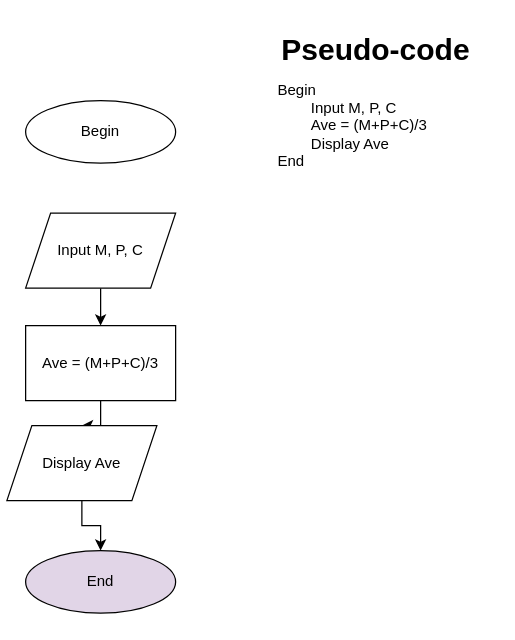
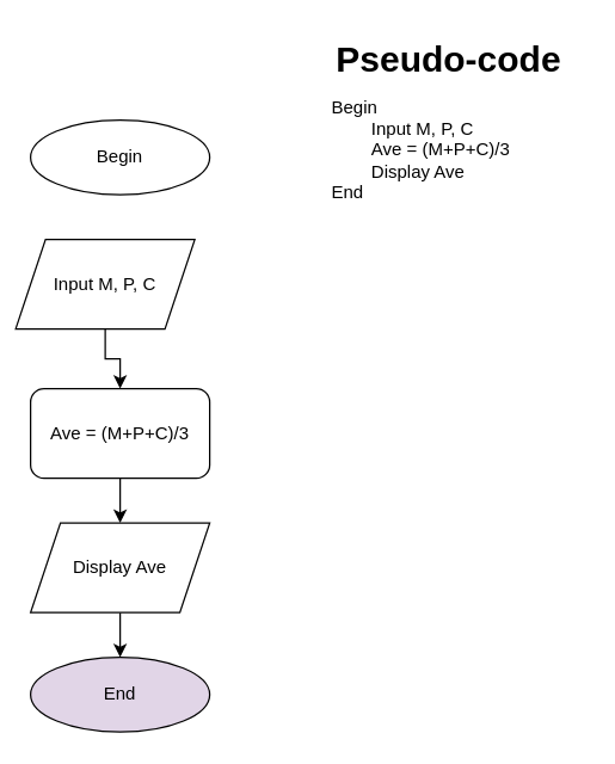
  <mxCell id="0" />
  <mxCell id="1" parent="0" />
  <mxCell id="2" value="Begin" style="ellipse;whiteSpace=wrap;html=1;" vertex="1" parent="1"><mxGeometry x="20" y="80" width="120" height="50" as="geometry" /></mxCell>
  <mxCell id="3" value="Begin&lt;br&gt;&lt;span style=&quot;white-space: pre;&quot;&gt;&#09;&lt;/span&gt;Input M, P, C&lt;br&gt;&lt;span style=&quot;white-space: pre;&quot;&gt;&#09;&lt;/span&gt;Ave = (M+P+C)/3&lt;br&gt;&lt;span style=&quot;white-space: pre;&quot;&gt;&#09;&lt;/span&gt;Display Ave&lt;br&gt;End" style="text;html=1;strokeColor=none;fillColor=none;align=left;verticalAlign=middle;whiteSpace=wrap;rounded=0;shadow=1;" vertex="1" parent="1"><mxGeometry x="220" y="40" width="160" height="120" as="geometry" /></mxCell>
  <mxCell id="4" value="" style="edgeStyle=orthogonalEdgeStyle;rounded=0;orthogonalLoop=1;jettySize=auto;html=1;" edge="1" parent="1" source="5" target="7"><mxGeometry relative="1" as="geometry" /></mxCell>
- <mxCell id="5" value="Input M, P, C" style="shape=parallelogram;perimeter=parallelogramPerimeter;whiteSpace=wrap;html=1;fixedSize=1;" vertex="1" parent="1"><mxGeometry x="20" y="170" width="120" height="60" as="geometry" /></mxCell>
+ <mxCell id="5" value="Input M, P, C" style="shape=parallelogram;perimeter=parallelogramPerimeter;whiteSpace=wrap;html=1;fixedSize=1;" vertex="1" parent="1"><mxGeometry x="10" y="160" width="120" height="60" as="geometry" /></mxCell>
  <mxCell id="6" value="" style="edgeStyle=orthogonalEdgeStyle;rounded=0;orthogonalLoop=1;jettySize=auto;html=1;" edge="1" parent="1" source="7" target="9"><mxGeometry relative="1" as="geometry" /></mxCell>
- <mxCell id="7" value="Ave = (M+P+C)/3" style="rounded=0;whiteSpace=wrap;html=1;" vertex="1" parent="1"><mxGeometry x="20" y="260" width="120" height="60" as="geometry" /></mxCell>
+ <mxCell id="7" value="Ave = (M+P+C)/3" style="whiteSpace=wrap;html=1;rounded=1;" vertex="1" parent="1"><mxGeometry x="20" y="260" width="120" height="60" as="geometry" /></mxCell>
  <mxCell id="8" value="" style="edgeStyle=orthogonalEdgeStyle;rounded=0;orthogonalLoop=1;jettySize=auto;html=1;" edge="1" parent="1" source="9" target="10"><mxGeometry relative="1" as="geometry" /></mxCell>
- <mxCell id="9" value="Display Ave" style="shape=parallelogram;perimeter=parallelogramPerimeter;whiteSpace=wrap;html=1;fixedSize=1;" vertex="1" parent="1"><mxGeometry x="5" y="340" width="120" height="60" as="geometry" /></mxCell>
+ <mxCell id="9" value="Display Ave" style="shape=parallelogram;perimeter=parallelogramPerimeter;whiteSpace=wrap;html=1;fixedSize=1;" vertex="1" parent="1"><mxGeometry x="20" y="350" width="120" height="60" as="geometry" /></mxCell>
  <mxCell id="10" value="End" style="ellipse;whiteSpace=wrap;html=1;fillColor=#e1d5e7;" vertex="1" parent="1"><mxGeometry x="20" y="440" width="120" height="50" as="geometry" /></mxCell>
  <mxCell id="11" value="&lt;h1&gt;Pseudo-code&lt;/h1&gt;" style="text;html=1;strokeColor=none;fillColor=none;spacing=5;spacingTop=-20;whiteSpace=wrap;overflow=hidden;rounded=0;" vertex="1" parent="1"><mxGeometry x="220" y="20" width="170" height="40" as="geometry" /></mxCell>
